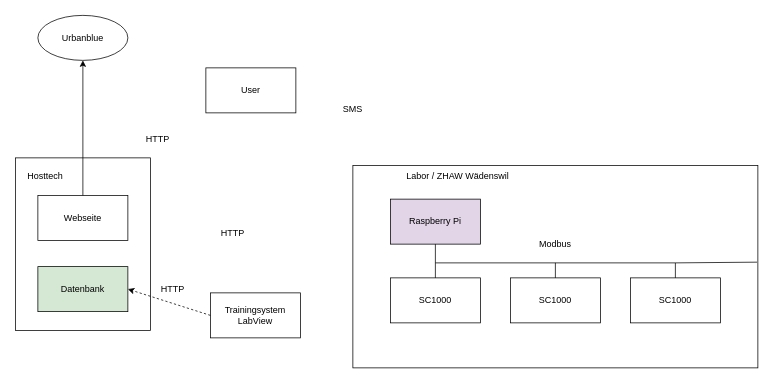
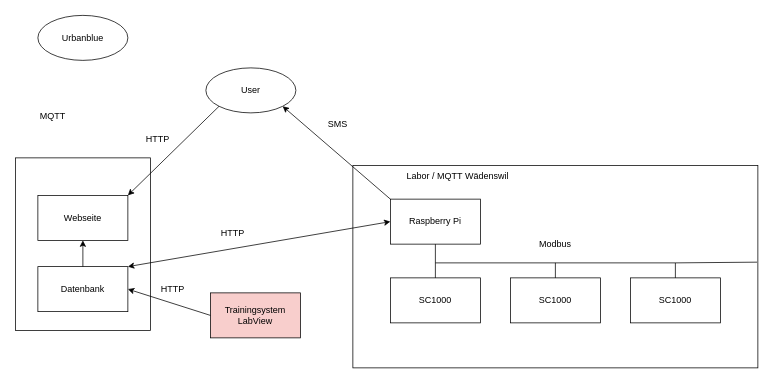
  <mxCell id="0" />
  <mxCell id="1" parent="0" />
  <mxCell id="2" value="" style="rounded=0;whiteSpace=wrap;html=1;" vertex="1" parent="1"><mxGeometry x="470" y="220" width="540" height="270" as="geometry" /></mxCell>
  <mxCell id="3" value="" style="rounded=0;whiteSpace=wrap;html=1;" vertex="1" parent="1"><mxGeometry x="20" y="210" width="180" height="230" as="geometry" /></mxCell>
- <mxCell id="4" value="Raspberry Pi" style="rounded=0;whiteSpace=wrap;html=1;fillColor=#e1d5e7;" vertex="1" parent="1"><mxGeometry x="520" y="265" width="120" height="60" as="geometry" /></mxCell>
+ <mxCell id="4" value="Raspberry Pi" style="rounded=0;whiteSpace=wrap;html=1;" vertex="1" parent="1"><mxGeometry x="520" y="265" width="120" height="60" as="geometry" /></mxCell>
  <mxCell id="5" value="SC1000" style="rounded=0;whiteSpace=wrap;html=1;" vertex="1" parent="1"><mxGeometry x="520" y="370" width="120" height="60" as="geometry" /></mxCell>
  <mxCell id="6" value="SC1000" style="rounded=0;whiteSpace=wrap;html=1;" vertex="1" parent="1"><mxGeometry x="680" y="370" width="120" height="60" as="geometry" /></mxCell>
  <mxCell id="7" value="SC1000" style="rounded=0;whiteSpace=wrap;html=1;" vertex="1" parent="1"><mxGeometry x="840" y="370" width="120" height="60" as="geometry" /></mxCell>
- <mxCell id="8" value="Trainingsystem&lt;br&gt;LabView" style="rounded=0;whiteSpace=wrap;html=1;" vertex="1" parent="1"><mxGeometry x="280" y="390" width="120" height="60" as="geometry" /></mxCell>
+ <mxCell id="8" value="Trainingsystem&lt;br&gt;LabView" style="rounded=0;whiteSpace=wrap;html=1;fillColor=#f8cecc;" vertex="1" parent="1"><mxGeometry x="280" y="390" width="120" height="60" as="geometry" /></mxCell>
  <mxCell id="9" value="Urbanblue" style="ellipse;whiteSpace=wrap;html=1;" vertex="1" parent="1"><mxGeometry x="50" y="20" width="120" height="60" as="geometry" /></mxCell>
  <mxCell id="10" value="Webseite" style="rounded=0;whiteSpace=wrap;html=1;" vertex="1" parent="1"><mxGeometry x="50" y="260" width="120" height="60" as="geometry" /></mxCell>
- <mxCell id="11" value="Datenbank" style="rounded=0;whiteSpace=wrap;html=1;fillColor=#d5e8d4;" vertex="1" parent="1"><mxGeometry x="50" y="355" width="120" height="60" as="geometry" /></mxCell>
- <mxCell id="12" value="User" style="rounded=0;whiteSpace=wrap;html=1;" vertex="1" parent="1"><mxGeometry x="274" y="90" width="120" height="60" as="geometry" /></mxCell>
+ <mxCell id="11" value="Datenbank" style="rounded=0;whiteSpace=wrap;html=1;" vertex="1" parent="1"><mxGeometry x="50" y="355" width="120" height="60" as="geometry" /></mxCell>
+ <mxCell id="12" value="User" style="ellipse;whiteSpace=wrap;html=1;" vertex="1" parent="1"><mxGeometry x="274" y="90" width="120" height="60" as="geometry" /></mxCell>
  <mxCell id="13" value="" style="endArrow=none;html=1;rounded=0;entryX=0.5;entryY=1;entryDx=0;entryDy=0;exitX=0.5;exitY=0;exitDx=0;exitDy=0;" edge="1" parent="1" source="5" target="4"><mxGeometry width="50" height="50" relative="1" as="geometry"><mxPoint x="390" y="310" as="sourcePoint" /><mxPoint x="440" y="260" as="targetPoint" /></mxGeometry></mxCell>
  <mxCell id="14" value="" style="endArrow=none;html=1;rounded=0;entryX=0.5;entryY=0;entryDx=0;entryDy=0;" edge="1" parent="1" target="7"><mxGeometry width="50" height="50" relative="1" as="geometry"><mxPoint x="580" y="350" as="sourcePoint" /><mxPoint x="780" y="330" as="targetPoint" /><Array as="points"><mxPoint x="900" y="350" /></Array></mxGeometry></mxCell>
  <mxCell id="15" value="" style="endArrow=none;html=1;rounded=0;exitX=0.5;exitY=0;exitDx=0;exitDy=0;" edge="1" parent="1" source="6"><mxGeometry width="50" height="50" relative="1" as="geometry"><mxPoint x="390" y="310" as="sourcePoint" /><mxPoint x="740" y="350" as="targetPoint" /></mxGeometry></mxCell>
  <mxCell id="16" value="Modbus" style="text;html=1;strokeColor=none;fillColor=none;align=center;verticalAlign=middle;whiteSpace=wrap;rounded=0;" vertex="1" parent="1"><mxGeometry x="710" y="310" width="60" height="30" as="geometry" /></mxCell>
- <mxCell id="19" value="" style="endArrow=classic;html=1;rounded=0;exitX=0.5;exitY=0;exitDx=0;exitDy=0;entryX=0.5;entryY=1;entryDx=0;entryDy=0;" edge="1" parent="1" source="10" target="9"><mxGeometry width="50" height="50" relative="1" as="geometry"><mxPoint x="340" y="240" as="sourcePoint" /><mxPoint x="390" y="190" as="targetPoint" /></mxGeometry></mxCell>
- <mxCell id="20" value="" style="endArrow=classic;html=1;rounded=0;exitX=0;exitY=0.5;exitDx=0;exitDy=0;entryX=1;entryY=0.5;entryDx=0;entryDy=0;dashed=1;" edge="1" parent="1" source="8" target="11"><mxGeometry width="50" height="50" relative="1" as="geometry"><mxPoint x="360" y="290" as="sourcePoint" /><mxPoint x="410" y="240" as="targetPoint" /></mxGeometry></mxCell>
- <mxCell id="23" value="Hosttech" style="text;html=1;strokeColor=none;fillColor=none;align=center;verticalAlign=middle;whiteSpace=wrap;rounded=0;" vertex="1" parent="1"><mxGeometry x="30" y="220" width="60" height="30" as="geometry" /></mxCell>
+ <mxCell id="17" value="" style="endArrow=classic;startArrow=classic;html=1;rounded=0;exitX=1;exitY=0;exitDx=0;exitDy=0;entryX=0;entryY=0.5;entryDx=0;entryDy=0;" edge="1" parent="1" source="11" target="4"><mxGeometry width="50" height="50" relative="1" as="geometry"><mxPoint x="380" y="290" as="sourcePoint" /><mxPoint x="430" y="240" as="targetPoint" /></mxGeometry></mxCell>
+ <mxCell id="18" value="" style="endArrow=classic;html=1;rounded=0;entryX=1;entryY=1;entryDx=0;entryDy=0;exitX=0;exitY=0;exitDx=0;exitDy=0;" edge="1" parent="1" source="4" target="12"><mxGeometry width="50" height="50" relative="1" as="geometry"><mxPoint x="550" y="210" as="sourcePoint" /><mxPoint x="600" y="160" as="targetPoint" /></mxGeometry></mxCell>
+ <mxCell id="20" value="" style="endArrow=classic;html=1;rounded=0;exitX=0;exitY=0.5;exitDx=0;exitDy=0;entryX=1;entryY=0.5;entryDx=0;entryDy=0;" edge="1" parent="1" source="8" target="11"><mxGeometry width="50" height="50" relative="1" as="geometry"><mxPoint x="360" y="290" as="sourcePoint" /><mxPoint x="410" y="240" as="targetPoint" /></mxGeometry></mxCell>
+ <mxCell id="21" value="" style="endArrow=classic;html=1;rounded=0;entryX=1;entryY=0;entryDx=0;entryDy=0;exitX=0;exitY=1;exitDx=0;exitDy=0;" edge="1" parent="1" source="12" target="10"><mxGeometry width="50" height="50" relative="1" as="geometry"><mxPoint x="470" y="330" as="sourcePoint" /><mxPoint x="520" y="280" as="targetPoint" /></mxGeometry></mxCell>
+ <mxCell id="22" value="" style="endArrow=classic;html=1;rounded=0;entryX=0.5;entryY=1;entryDx=0;entryDy=0;exitX=0.5;exitY=0;exitDx=0;exitDy=0;" edge="1" parent="1" source="11" target="10"><mxGeometry width="50" height="50" relative="1" as="geometry"><mxPoint x="-150" y="320" as="sourcePoint" /><mxPoint x="0" y="310" as="targetPoint" /></mxGeometry></mxCell>
+ <mxCell id="24" value="MQTT" style="text;html=1;strokeColor=none;fillColor=none;align=center;verticalAlign=middle;whiteSpace=wrap;rounded=0;" vertex="1" parent="1"><mxGeometry x="40" y="140" width="60" height="30" as="geometry" /></mxCell>
  <mxCell id="25" value="HTTP" style="text;html=1;strokeColor=none;fillColor=none;align=center;verticalAlign=middle;whiteSpace=wrap;rounded=0;" vertex="1" parent="1"><mxGeometry x="280" y="295" width="60" height="30" as="geometry" /></mxCell>
  <mxCell id="26" value="HTTP" style="text;html=1;strokeColor=none;fillColor=none;align=center;verticalAlign=middle;whiteSpace=wrap;rounded=0;" vertex="1" parent="1"><mxGeometry x="200" y="370" width="60" height="30" as="geometry" /></mxCell>
  <mxCell id="27" value="HTTP" style="text;html=1;strokeColor=none;fillColor=none;align=center;verticalAlign=middle;whiteSpace=wrap;rounded=0;" vertex="1" parent="1"><mxGeometry x="180" y="170" width="60" height="30" as="geometry" /></mxCell>
- <mxCell id="28" value="SMS" style="text;html=1;strokeColor=none;fillColor=none;align=center;verticalAlign=middle;whiteSpace=wrap;rounded=0;" vertex="1" parent="1"><mxGeometry x="440" y="130" width="60" height="30" as="geometry" /></mxCell>
+ <mxCell id="28" value="SMS" style="text;html=1;strokeColor=none;fillColor=none;align=center;verticalAlign=middle;whiteSpace=wrap;rounded=0;" vertex="1" parent="1"><mxGeometry x="420" y="150" width="60" height="30" as="geometry" /></mxCell>
  <mxCell id="29" value="" style="endArrow=none;html=1;rounded=0;entryX=0.998;entryY=0.478;entryDx=0;entryDy=0;entryPerimeter=0;" edge="1" parent="1" target="2"><mxGeometry width="50" height="50" relative="1" as="geometry"><mxPoint x="900" y="350" as="sourcePoint" /><mxPoint x="520" y="280" as="targetPoint" /></mxGeometry></mxCell>
- <mxCell id="30" value="Labor / ZHAW Wädenswil" style="text;html=1;strokeColor=none;fillColor=none;align=center;verticalAlign=middle;whiteSpace=wrap;rounded=0;" vertex="1" parent="1"><mxGeometry x="520" y="220" width="180" height="30" as="geometry" /></mxCell>
+ <mxCell id="30" value="Labor / MQTT Wädenswil" style="text;html=1;strokeColor=none;fillColor=none;align=center;verticalAlign=middle;whiteSpace=wrap;rounded=0;" vertex="1" parent="1"><mxGeometry x="520" y="220" width="180" height="30" as="geometry" /></mxCell>
